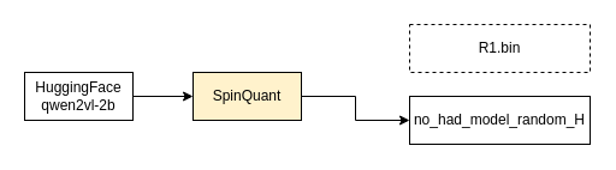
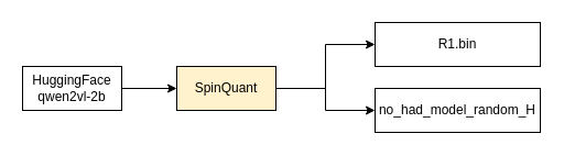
  <mxCell id="0" />
  <mxCell id="1" parent="0" />
  <mxCell id="2" value="" style="edgeStyle=orthogonalEdgeStyle;rounded=0;orthogonalLoop=1;jettySize=auto;html=1;" edge="1" parent="1" source="3" target="6"><mxGeometry relative="1" as="geometry" /></mxCell>
  <mxCell id="3" value="HuggingFace qwen2vl-2b" style="rounded=0;whiteSpace=wrap;html=1;" vertex="1" parent="1"><mxGeometry x="20" y="60" width="90" height="40" as="geometry" /></mxCell>
+ <mxCell id="4" value="" style="edgeStyle=orthogonalEdgeStyle;rounded=0;orthogonalLoop=1;jettySize=auto;html=1;" edge="1" parent="1" source="6" target="7"><mxGeometry relative="1" as="geometry" /></mxCell>
  <mxCell id="5" style="edgeStyle=orthogonalEdgeStyle;rounded=0;orthogonalLoop=1;jettySize=auto;html=1;exitX=1;exitY=0.5;exitDx=0;exitDy=0;entryX=0;entryY=0.5;entryDx=0;entryDy=0;" edge="1" parent="1" source="6" target="8"><mxGeometry relative="1" as="geometry" /></mxCell>
  <mxCell id="6" value="SpinQuant" style="rounded=0;whiteSpace=wrap;html=1;fillColor=#fff2cc;" vertex="1" parent="1"><mxGeometry x="160" y="60" width="90" height="40" as="geometry" /></mxCell>
- <mxCell id="7" value="R1.bin" style="rounded=0;whiteSpace=wrap;html=1;dashed=1;" vertex="1" parent="1"><mxGeometry x="340" y="20" width="150" height="40" as="geometry" /></mxCell>
+ <mxCell id="7" value="R1.bin" style="rounded=0;whiteSpace=wrap;html=1;" vertex="1" parent="1"><mxGeometry x="340" y="20" width="150" height="40" as="geometry" /></mxCell>
  <mxCell id="8" value="no_had_model_random_H" style="rounded=0;whiteSpace=wrap;html=1;" vertex="1" parent="1"><mxGeometry x="340" y="80" width="150" height="40" as="geometry" /></mxCell>
